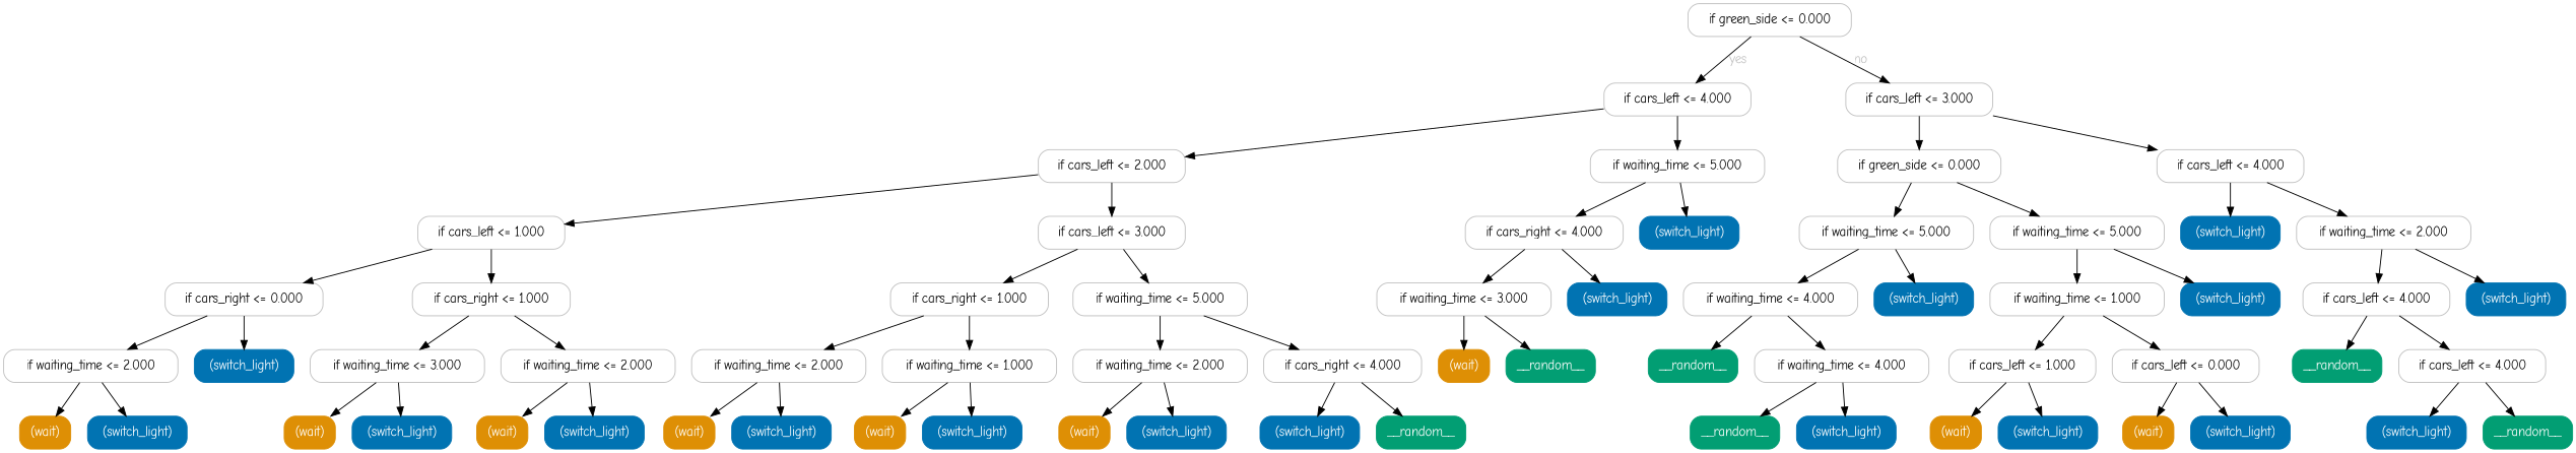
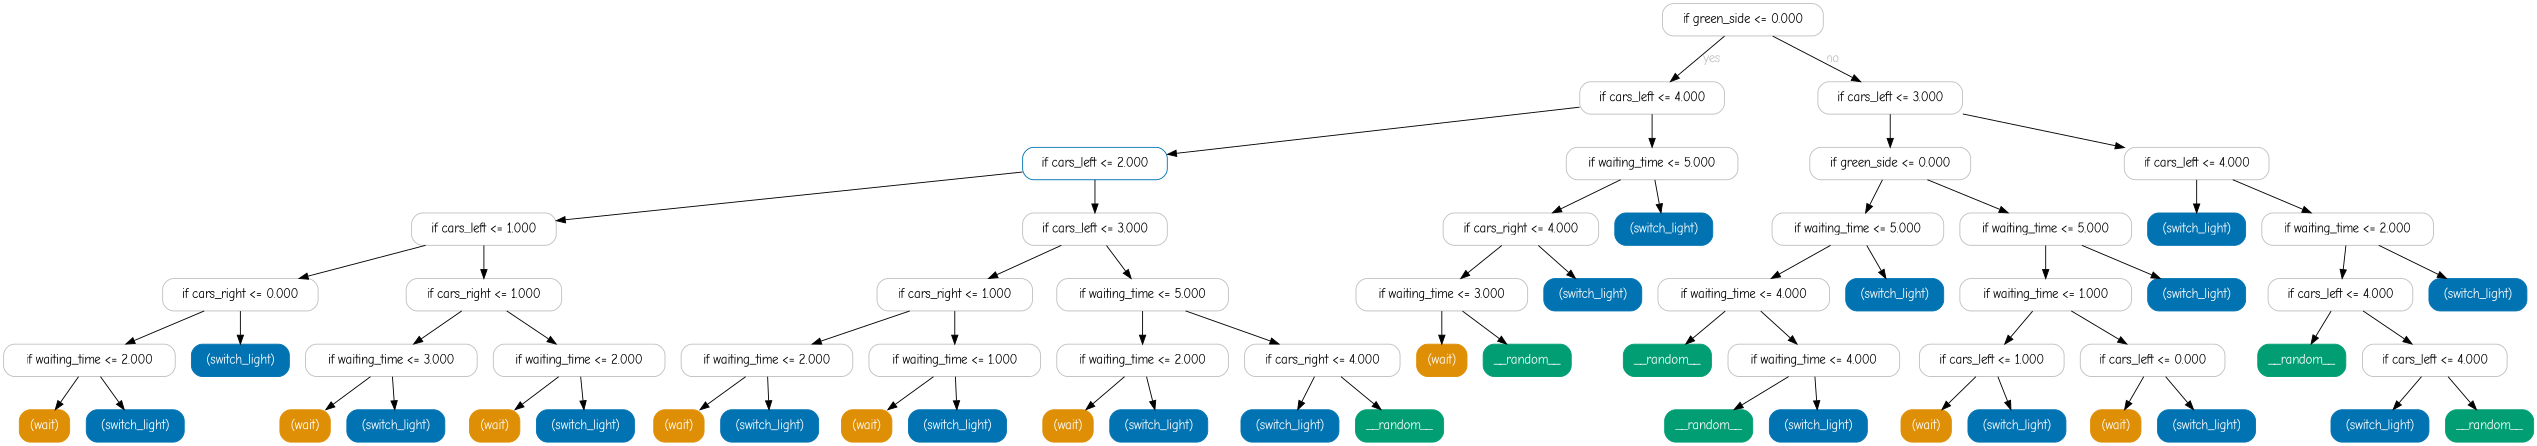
  digraph {
    fontname="Comic Neue"
    node [color=gray fillcolor=white fontname="Comic Neue" shape=box style="filled, rounded" fontcolor=white]
    edge [fontcolor=gray fontname="Comic Neue"]
    n1 [height=0.5 label="if green_side <= 0.000" width=2.4861 fontcolor=""]
    n2 [height=0.5 label="if cars_left <= 4.000" width=2.2361 fontcolor=""]
    n3 [height=0.5 label="if cars_left <= 3.000" width=2.2361 fontcolor=""]
-   n4 [height=0.5 label="if cars_left <= 2.000" width=2.2361 fontcolor=""]
+   n4 [color="#0173b2" height=0.5 label="if cars_left <= 2.000" width=2.2361 fontcolor=""]
    n5 [height=0.5 label="if waiting_time <= 5.000" width=2.6528 fontcolor=""]
    n6 [height=0.5 label="if green_side <= 0.000" width=2.4861 fontcolor=""]
    n7 [height=0.5 label="if cars_left <= 4.000" width=2.2361 fontcolor=""]
    n8 [height=0.5 label="if cars_left <= 1.000" width=2.2361 fontcolor=""]
    n9 [height=0.5 label="if cars_left <= 3.000" width=2.2361 fontcolor=""]
    n10 [height=0.5 label="if cars_right <= 4.000" width=2.4028 fontcolor=""]
    n11 [color="#0173b2" fillcolor="#0173b2" height=0.5 label="(switch_light)" width=1.5139]
    n12 [height=0.5 label="if cars_right <= 0.000" width=2.4028 fontcolor=""]
    n13 [height=0.5 label="if cars_right <= 1.000" width=2.4028 fontcolor=""]
    n14 [height=0.5 label="if cars_right <= 1.000" width=2.4028 fontcolor=""]
    n15 [height=0.5 label="if waiting_time <= 5.000" width=2.6528 fontcolor=""]
    n16 [height=0.5 label="if waiting_time <= 2.000" width=2.6528 fontcolor=""]
    n17 [color="#0173b2" fillcolor="#0173b2" height=0.5 label="(switch_light)" width=1.5139]
    n18 [height=0.5 label="if waiting_time <= 3.000" width=2.6528 fontcolor=""]
    n19 [height=0.5 label="if waiting_time <= 2.000" width=2.6528 fontcolor=""]
    n20 [color="#de8f05" fillcolor="#de8f05" height=0.5 label="(wait)" width=0.77778]
    n21 [color="#0173b2" fillcolor="#0173b2" height=0.5 label="(switch_light)" width=1.5139]
    n22 [color="#de8f05" fillcolor="#de8f05" height=0.5 label="(wait)" width=0.77778]
    n23 [color="#0173b2" fillcolor="#0173b2" height=0.5 label="(switch_light)" width=1.5139]
    n24 [color="#de8f05" fillcolor="#de8f05" height=0.5 label="(wait)" width=0.77778]
    n25 [color="#0173b2" fillcolor="#0173b2" height=0.5 label="(switch_light)" width=1.5139]
    n26 [height=0.5 label="if waiting_time <= 2.000" width=2.6528 fontcolor=""]
    n27 [height=0.5 label="if waiting_time <= 1.000" width=2.6528 fontcolor=""]
    n28 [height=0.5 label="if waiting_time <= 2.000" width=2.6528 fontcolor=""]
    n29 [height=0.5 label="if cars_right <= 4.000" width=2.4028 fontcolor=""]
    n30 [color="#de8f05" fillcolor="#de8f05" height=0.5 label="(wait)" width=0.77778]
    n31 [color="#0173b2" fillcolor="#0173b2" height=0.5 label="(switch_light)" width=1.5139]
    n32 [color="#de8f05" fillcolor="#de8f05" height=0.5 label="(wait)" width=0.77778]
    n33 [color="#0173b2" fillcolor="#0173b2" height=0.5 label="(switch_light)" width=1.5139]
    n34 [color="#de8f05" fillcolor="#de8f05" height=0.5 label="(wait)" width=0.77778]
    n35 [color="#0173b2" fillcolor="#0173b2" height=0.5 label="(switch_light)" width=1.5139]
    n36 [color="#0173b2" fillcolor="#0173b2" height=0.5 label="(switch_light)" width=1.5139]
    n37 [color="#029e73" fillcolor="#029e73" height=0.5 label=__random__ width=1.3611]
    n38 [height=0.5 label="if waiting_time <= 3.000" width=2.6528 fontcolor=""]
    n39 [color="#0173b2" fillcolor="#0173b2" height=0.5 label="(switch_light)" width=1.5139]
    n40 [color="#de8f05" fillcolor="#de8f05" height=0.5 label="(wait)" width=0.77778]
    n41 [color="#029e73" fillcolor="#029e73" height=0.5 label=__random__ width=1.3611]
    n42 [height=0.5 label="if waiting_time <= 5.000" width=2.6528 fontcolor=""]
    n43 [height=0.5 label="if waiting_time <= 5.000" width=2.6528 fontcolor=""]
    n44 [color="#0173b2" fillcolor="#0173b2" height=0.5 label="(switch_light)" width=1.5139]
    n45 [height=0.5 label="if waiting_time <= 2.000" width=2.6528 fontcolor=""]
    n46 [height=0.5 label="if waiting_time <= 4.000" width=2.6528 fontcolor=""]
    n47 [color="#0173b2" fillcolor="#0173b2" height=0.5 label="(switch_light)" width=1.5139]
    n48 [height=0.5 label="if waiting_time <= 1.000" width=2.6528 fontcolor=""]
    n49 [color="#0173b2" fillcolor="#0173b2" height=0.5 label="(switch_light)" width=1.5139]
    n50 [color="#029e73" fillcolor="#029e73" height=0.5 label=__random__ width=1.3611]
    n51 [height=0.5 label="if waiting_time <= 4.000" width=2.6528 fontcolor=""]
    n52 [color="#029e73" fillcolor="#029e73" height=0.5 label=__random__ width=1.3611]
    n53 [color="#0173b2" fillcolor="#0173b2" height=0.5 label="(switch_light)" width=1.5139]
    n54 [height=0.5 label="if cars_left <= 1.000" width=2.2361 fontcolor=""]
    n55 [height=0.5 label="if cars_left <= 0.000" width=2.2361 fontcolor=""]
    n56 [color="#de8f05" fillcolor="#de8f05" height=0.5 label="(wait)" width=0.77778]
    n57 [color="#0173b2" fillcolor="#0173b2" height=0.5 label="(switch_light)" width=1.5139]
    n58 [color="#de8f05" fillcolor="#de8f05" height=0.5 label="(wait)" width=0.77778]
    n59 [color="#0173b2" fillcolor="#0173b2" height=0.5 label="(switch_light)" width=1.5139]
    n60 [height=0.5 label="if cars_left <= 4.000" width=2.2361 fontcolor=""]
    n61 [color="#0173b2" fillcolor="#0173b2" height=0.5 label="(switch_light)" width=1.5139]
    n62 [color="#029e73" fillcolor="#029e73" height=0.5 label=__random__ width=1.3611]
    n63 [height=0.5 label="if cars_left <= 4.000" width=2.2361 fontcolor=""]
    n64 [color="#0173b2" fillcolor="#0173b2" height=0.5 label="(switch_light)" width=1.5139]
    n65 [color="#029e73" fillcolor="#029e73" height=0.5 label=__random__ width=1.3611]
    n1 -> n2 [label=yes]
    n1 -> n3 [label=no]
    n2 -> n4
    n2 -> n5
    n3 -> n6
    n3 -> n7
    n4 -> n8
    n4 -> n9
    n5 -> n10
    n5 -> n11
    n6 -> n42
    n6 -> n43
    n7 -> n44
    n7 -> n45
    n8 -> n12
    n8 -> n13
    n9 -> n14
    n9 -> n15
    n10 -> n38
    n10 -> n39
    n12 -> n16
    n12 -> n17
    n13 -> n18
    n13 -> n19
    n14 -> n26
    n14 -> n27
    n15 -> n28
    n15 -> n29
    n16 -> n20
    n16 -> n21
    n18 -> n22
    n18 -> n23
    n19 -> n24
    n19 -> n25
    n26 -> n30
    n26 -> n31
    n27 -> n32
    n27 -> n33
    n28 -> n34
    n28 -> n35
    n29 -> n36
    n29 -> n37
    n38 -> n40
    n38 -> n41
    n42 -> n46
    n42 -> n47
    n43 -> n48
    n43 -> n49
    n45 -> n60
    n45 -> n61
    n46 -> n50
    n46 -> n51
    n48 -> n54
    n48 -> n55
    n51 -> n52
    n51 -> n53
    n54 -> n56
    n54 -> n57
    n55 -> n58
    n55 -> n59
    n60 -> n62
    n60 -> n63
    n63 -> n64
    n63 -> n65
  }
